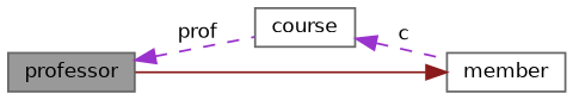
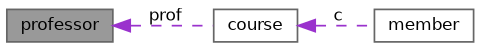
  digraph {
    rankdir=LR
    node [color=gray40 fillcolor=white fontname=Helvetica fontsize=10 shape=box style=filled]
    edge [color=darkorchid3 dir=back fontname=Helvetica fontsize=10 labelfontname=Helvetica labelfontsize=10 style=dashed]
    n1 [fillcolor=grey60 fontcolor=black height=0.2 label=professor width=0.4]
    n2 [height=0.2 label=course width=0.4]
    n3 [height=0.2 label=member width=0.4]
    n1 -> n2 [label=" prof"]
    n2 -> n3 [label=" c"]
-   n3 -> n1 [color=firebrick4 style=solid]
  }
